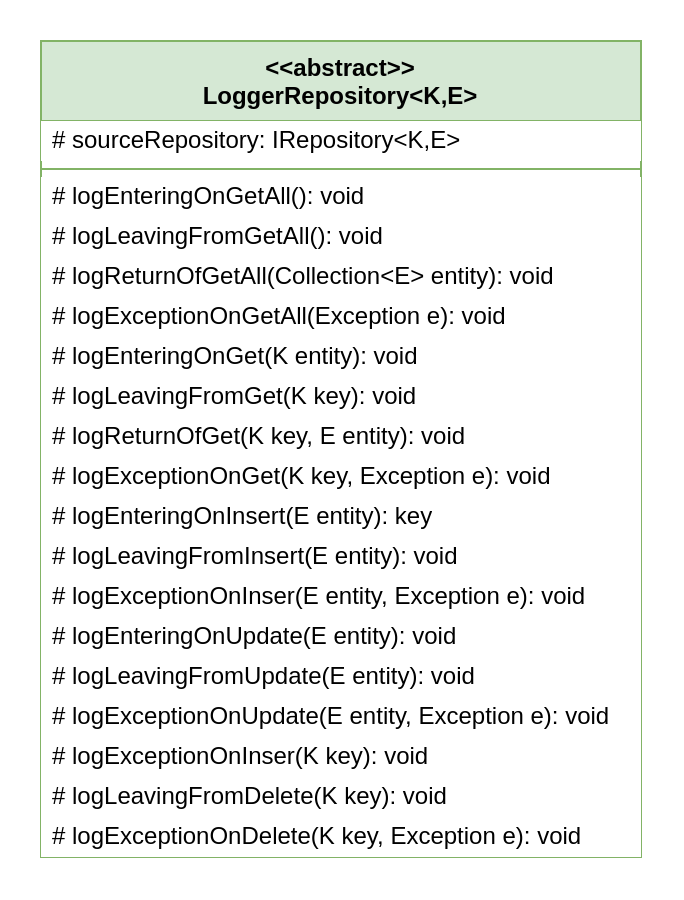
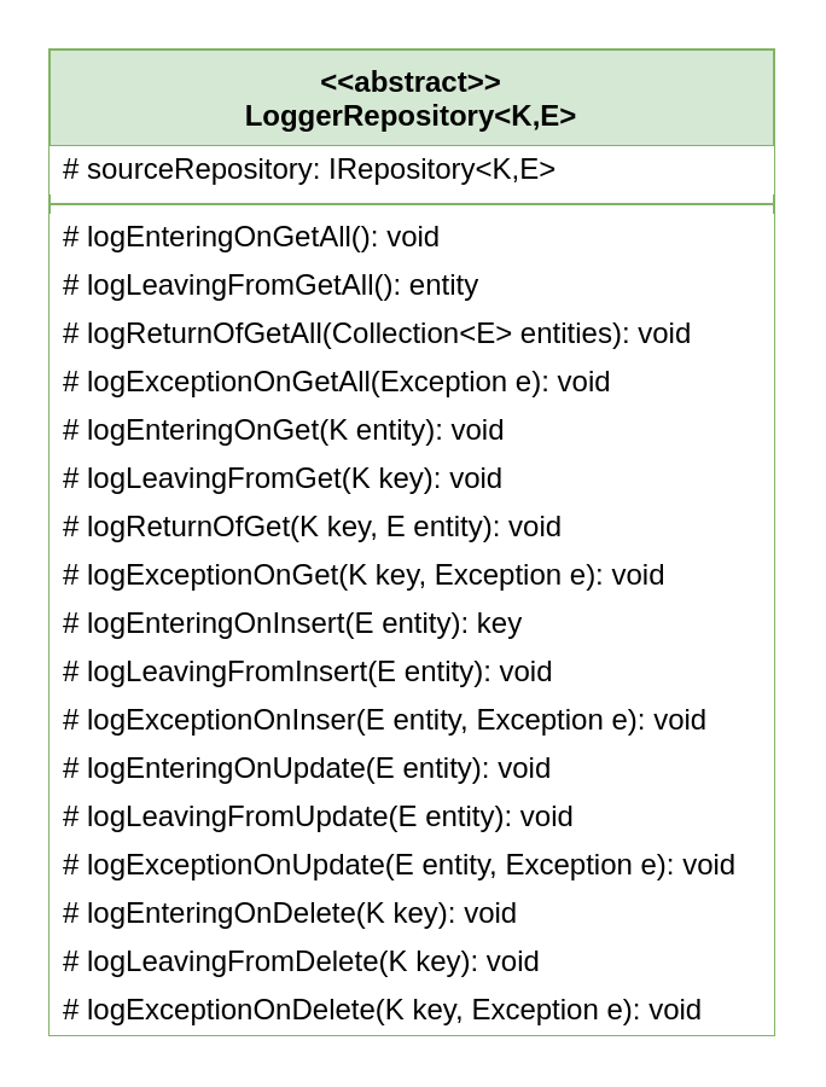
  <mxCell id="0" />
  <mxCell id="1" parent="0" />
  <mxCell id="2" value="&lt;div&gt;&lt;b&gt;&amp;lt;&amp;lt;abstract&amp;gt;&amp;gt;&lt;/b&gt;&lt;/div&gt;&lt;b&gt;LoggerRepository&amp;lt;K,E&amp;gt;&lt;/b&gt;" style="swimlane;fontStyle=0;align=center;verticalAlign=top;childLayout=stackLayout;horizontal=1;startSize=40;horizontalStack=0;resizeParent=1;resizeParentMax=0;resizeLast=0;collapsible=0;marginBottom=0;html=1;whiteSpace=wrap;fillColor=#d5e8d4;strokeColor=#82b366;" parent="1" vertex="1"><mxGeometry x="20" y="20" width="300" height="408" as="geometry" /></mxCell>
  <mxCell id="3" value="# sourceRepository: IRepository&amp;lt;K,E&amp;gt;" style="text;html=1;align=left;verticalAlign=middle;spacingLeft=4;spacingRight=4;overflow=hidden;rotatable=0;points=[[0,0.5],[1,0.5]];portConstraint=eastwest;whiteSpace=wrap;fillColor=default;" parent="2" vertex="1"><mxGeometry y="40" width="300" height="20" as="geometry" /></mxCell>
  <mxCell id="4" value="" style="line;strokeWidth=1;fillColor=none;align=left;verticalAlign=middle;spacingTop=-1;spacingLeft=3;spacingRight=3;rotatable=0;labelPosition=right;points=[];portConstraint=eastwest;strokeColor=inherit;" vertex="1" parent="2"><mxGeometry y="60" width="300" height="8" as="geometry" /></mxCell>
  <mxCell id="5" value="# logEnteringOnGetAll(): void" style="text;html=1;align=left;verticalAlign=middle;spacingLeft=4;spacingRight=4;overflow=hidden;rotatable=0;points=[[0,0.5],[1,0.5]];portConstraint=eastwest;whiteSpace=wrap;fillColor=default;" vertex="1" parent="2"><mxGeometry y="68" width="300" height="20" as="geometry" /></mxCell>
- <mxCell id="6" value="# logLeavingFromGetAll(): void" style="text;html=1;align=left;verticalAlign=middle;spacingLeft=4;spacingRight=4;overflow=hidden;rotatable=0;points=[[0,0.5],[1,0.5]];portConstraint=eastwest;whiteSpace=wrap;fillColor=default;" vertex="1" parent="2"><mxGeometry y="88" width="300" height="20" as="geometry" /></mxCell>
- <mxCell id="7" value="# logReturnOfGetAll(Collection&amp;lt;E&amp;gt; entity): void" style="text;html=1;align=left;verticalAlign=middle;spacingLeft=4;spacingRight=4;overflow=hidden;rotatable=0;points=[[0,0.5],[1,0.5]];portConstraint=eastwest;whiteSpace=wrap;fillColor=default;" vertex="1" parent="2"><mxGeometry y="108" width="300" height="20" as="geometry" /></mxCell>
+ <mxCell id="6" value="# logLeavingFromGetAll(): entity" style="text;html=1;align=left;verticalAlign=middle;spacingLeft=4;spacingRight=4;overflow=hidden;rotatable=0;points=[[0,0.5],[1,0.5]];portConstraint=eastwest;whiteSpace=wrap;fillColor=default;" vertex="1" parent="2"><mxGeometry y="88" width="300" height="20" as="geometry" /></mxCell>
+ <mxCell id="7" value="# logReturnOfGetAll(Collection&amp;lt;E&amp;gt; entities): void" style="text;html=1;align=left;verticalAlign=middle;spacingLeft=4;spacingRight=4;overflow=hidden;rotatable=0;points=[[0,0.5],[1,0.5]];portConstraint=eastwest;whiteSpace=wrap;fillColor=default;" vertex="1" parent="2"><mxGeometry y="108" width="300" height="20" as="geometry" /></mxCell>
  <mxCell id="8" value="# logExceptionOnGetAll(Exception e): void" style="text;html=1;align=left;verticalAlign=middle;spacingLeft=4;spacingRight=4;overflow=hidden;rotatable=0;points=[[0,0.5],[1,0.5]];portConstraint=eastwest;whiteSpace=wrap;fillColor=default;" vertex="1" parent="2"><mxGeometry y="128" width="300" height="20" as="geometry" /></mxCell>
  <mxCell id="9" value="# logEnteringOnGet(K entity): void" style="text;html=1;align=left;verticalAlign=middle;spacingLeft=4;spacingRight=4;overflow=hidden;rotatable=0;points=[[0,0.5],[1,0.5]];portConstraint=eastwest;whiteSpace=wrap;fillColor=default;" vertex="1" parent="2"><mxGeometry y="148" width="300" height="20" as="geometry" /></mxCell>
  <mxCell id="10" value="# logLeavingFromGet(K key): void" style="text;html=1;align=left;verticalAlign=middle;spacingLeft=4;spacingRight=4;overflow=hidden;rotatable=0;points=[[0,0.5],[1,0.5]];portConstraint=eastwest;whiteSpace=wrap;fillColor=default;" vertex="1" parent="2"><mxGeometry y="168" width="300" height="20" as="geometry" /></mxCell>
  <mxCell id="11" value="# logReturnOfGet(K key, E entity): void" style="text;html=1;align=left;verticalAlign=middle;spacingLeft=4;spacingRight=4;overflow=hidden;rotatable=0;points=[[0,0.5],[1,0.5]];portConstraint=eastwest;whiteSpace=wrap;fillColor=default;" vertex="1" parent="2"><mxGeometry y="188" width="300" height="20" as="geometry" /></mxCell>
  <mxCell id="12" value="# logExceptionOnGet(K key, Exception e): void" style="text;html=1;align=left;verticalAlign=middle;spacingLeft=4;spacingRight=4;overflow=hidden;rotatable=0;points=[[0,0.5],[1,0.5]];portConstraint=eastwest;whiteSpace=wrap;fillColor=default;" vertex="1" parent="2"><mxGeometry y="208" width="300" height="20" as="geometry" /></mxCell>
  <mxCell id="13" value="# logEnteringOnInsert(E entity): key" style="text;html=1;align=left;verticalAlign=middle;spacingLeft=4;spacingRight=4;overflow=hidden;rotatable=0;points=[[0,0.5],[1,0.5]];portConstraint=eastwest;whiteSpace=wrap;fillColor=default;" vertex="1" parent="2"><mxGeometry y="228" width="300" height="20" as="geometry" /></mxCell>
  <mxCell id="14" value="# logLeavingFromInsert(E entity): void" style="text;html=1;align=left;verticalAlign=middle;spacingLeft=4;spacingRight=4;overflow=hidden;rotatable=0;points=[[0,0.5],[1,0.5]];portConstraint=eastwest;whiteSpace=wrap;fillColor=default;" vertex="1" parent="2"><mxGeometry y="248" width="300" height="20" as="geometry" /></mxCell>
  <mxCell id="15" value="# logExceptionOnInser(E entity, Exception e): void" style="text;html=1;align=left;verticalAlign=middle;spacingLeft=4;spacingRight=4;overflow=hidden;rotatable=0;points=[[0,0.5],[1,0.5]];portConstraint=eastwest;whiteSpace=wrap;fillColor=default;" vertex="1" parent="2"><mxGeometry y="268" width="300" height="20" as="geometry" /></mxCell>
  <mxCell id="16" value="# logEnteringOnUpdate(E entity): void" style="text;html=1;align=left;verticalAlign=middle;spacingLeft=4;spacingRight=4;overflow=hidden;rotatable=0;points=[[0,0.5],[1,0.5]];portConstraint=eastwest;whiteSpace=wrap;fillColor=default;" vertex="1" parent="2"><mxGeometry y="288" width="300" height="20" as="geometry" /></mxCell>
  <mxCell id="17" value="# logLeavingFromUpdate(E entity): void" style="text;html=1;align=left;verticalAlign=middle;spacingLeft=4;spacingRight=4;overflow=hidden;rotatable=0;points=[[0,0.5],[1,0.5]];portConstraint=eastwest;whiteSpace=wrap;fillColor=default;" vertex="1" parent="2"><mxGeometry y="308" width="300" height="20" as="geometry" /></mxCell>
  <mxCell id="18" value="# logExceptionOnUpdate(E entity, Exception e): void" style="text;html=1;align=left;verticalAlign=middle;spacingLeft=4;spacingRight=4;overflow=hidden;rotatable=0;points=[[0,0.5],[1,0.5]];portConstraint=eastwest;whiteSpace=wrap;fillColor=default;" vertex="1" parent="2"><mxGeometry y="328" width="300" height="20" as="geometry" /></mxCell>
- <mxCell id="19" value="# logExceptionOnInser(K key): void" style="text;html=1;align=left;verticalAlign=middle;spacingLeft=4;spacingRight=4;overflow=hidden;rotatable=0;points=[[0,0.5],[1,0.5]];portConstraint=eastwest;whiteSpace=wrap;fillColor=default;" vertex="1" parent="2"><mxGeometry y="348" width="300" height="20" as="geometry" /></mxCell>
+ <mxCell id="19" value="# logEnteringOnDelete(K key): void" style="text;html=1;align=left;verticalAlign=middle;spacingLeft=4;spacingRight=4;overflow=hidden;rotatable=0;points=[[0,0.5],[1,0.5]];portConstraint=eastwest;whiteSpace=wrap;fillColor=default;" vertex="1" parent="2"><mxGeometry y="348" width="300" height="20" as="geometry" /></mxCell>
  <mxCell id="20" value="# logLeavingFromDelete(K key): void" style="text;html=1;align=left;verticalAlign=middle;spacingLeft=4;spacingRight=4;overflow=hidden;rotatable=0;points=[[0,0.5],[1,0.5]];portConstraint=eastwest;whiteSpace=wrap;fillColor=default;" vertex="1" parent="2"><mxGeometry y="368" width="300" height="20" as="geometry" /></mxCell>
  <mxCell id="21" value="# logExceptionOnDelete(K key, Exception e): void" style="text;html=1;align=left;verticalAlign=middle;spacingLeft=4;spacingRight=4;overflow=hidden;rotatable=0;points=[[0,0.5],[1,0.5]];portConstraint=eastwest;whiteSpace=wrap;fillColor=default;" vertex="1" parent="2"><mxGeometry y="388" width="300" height="20" as="geometry" /></mxCell>
